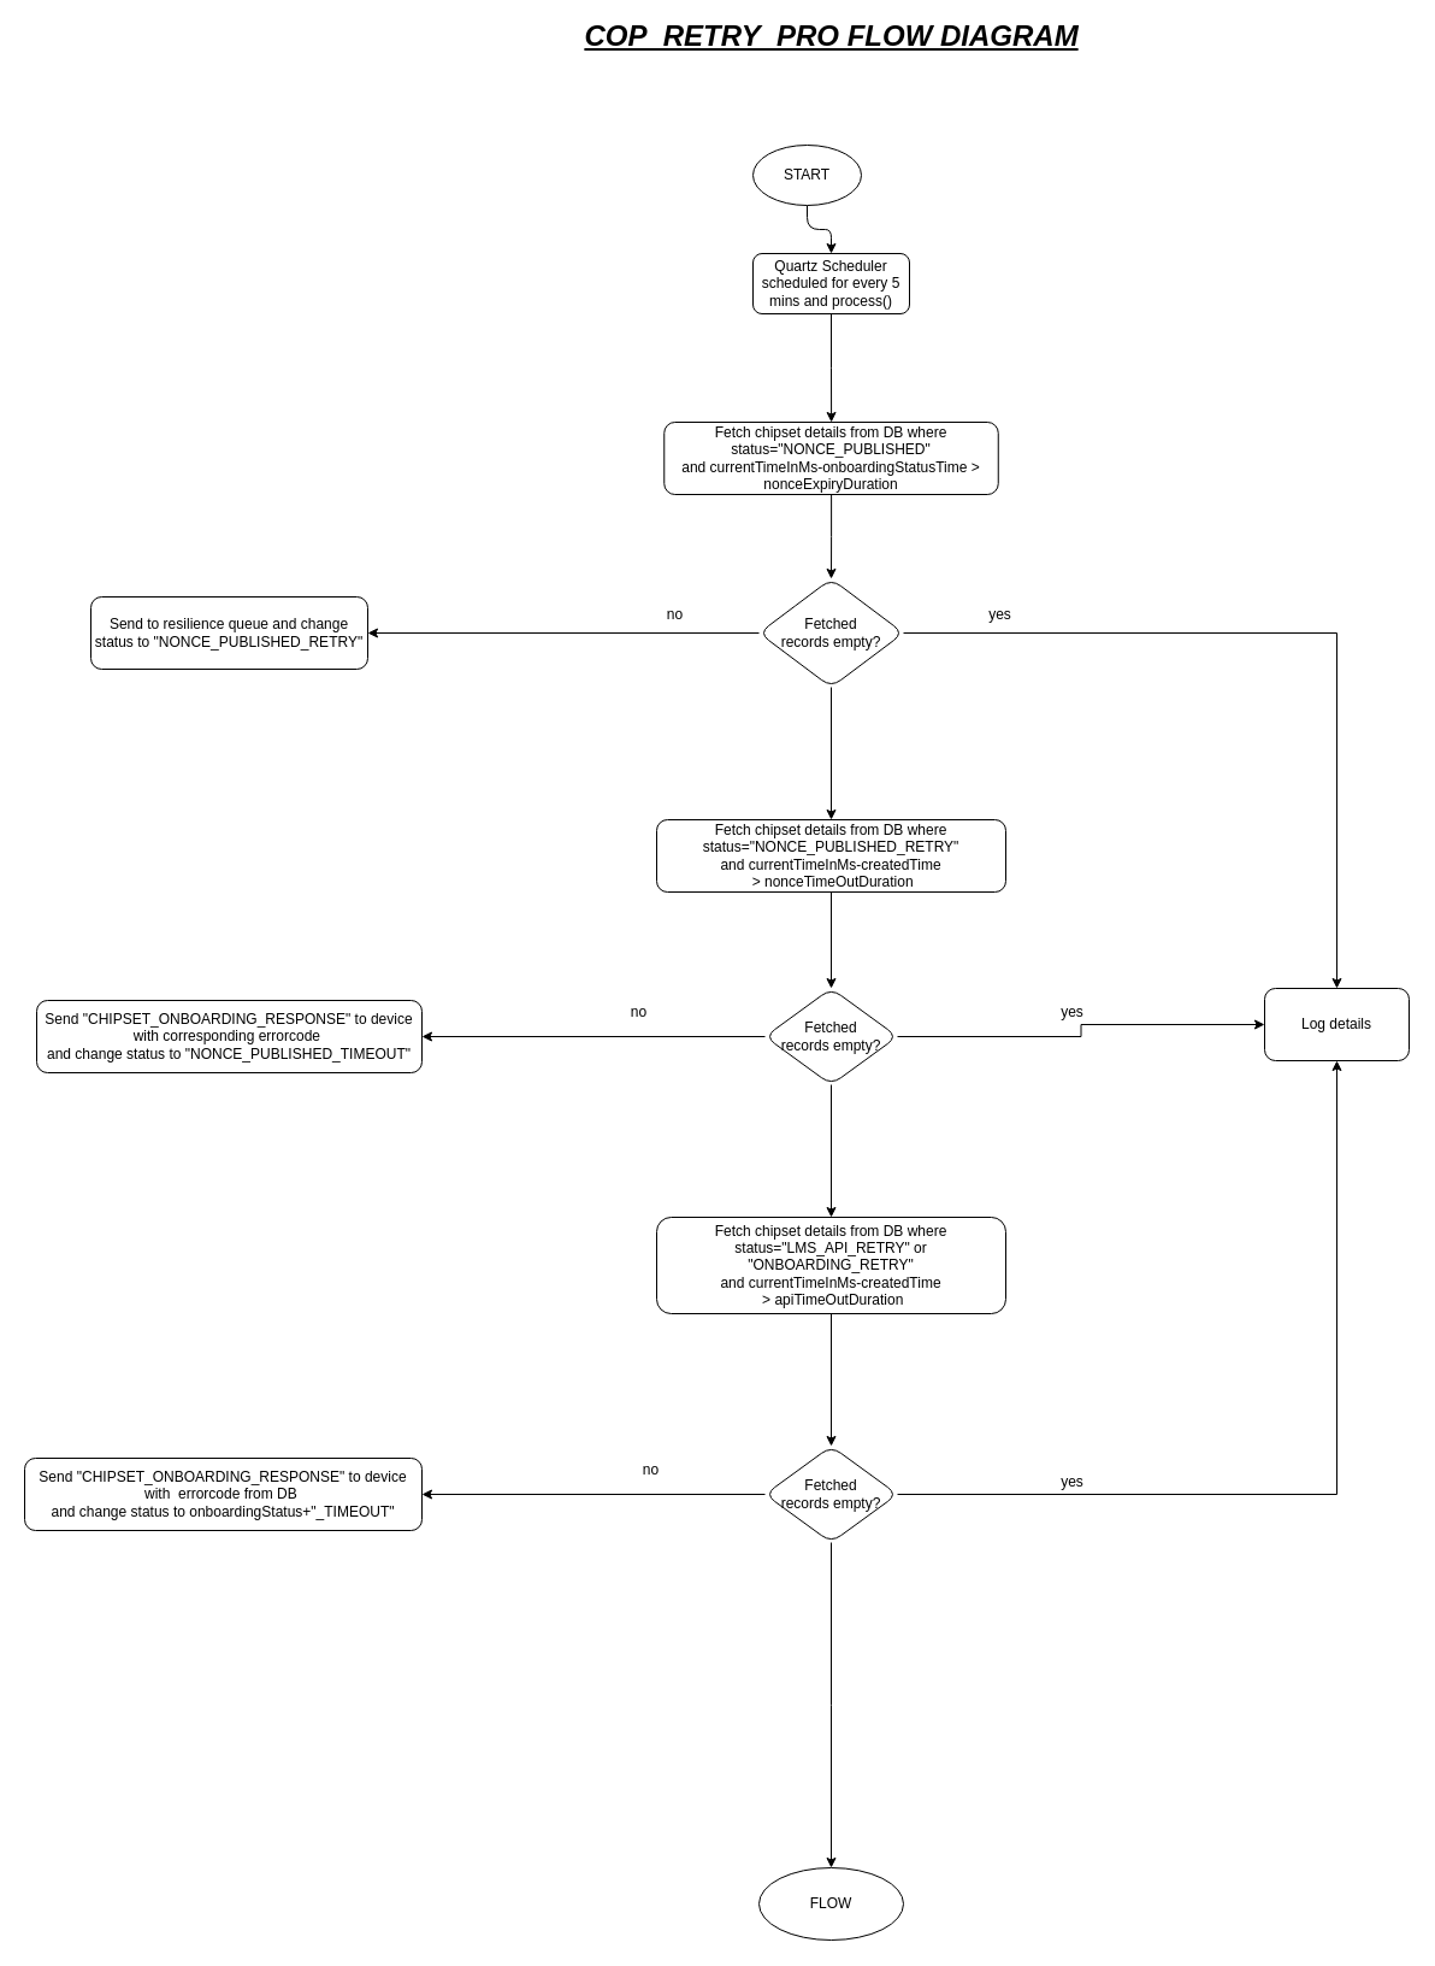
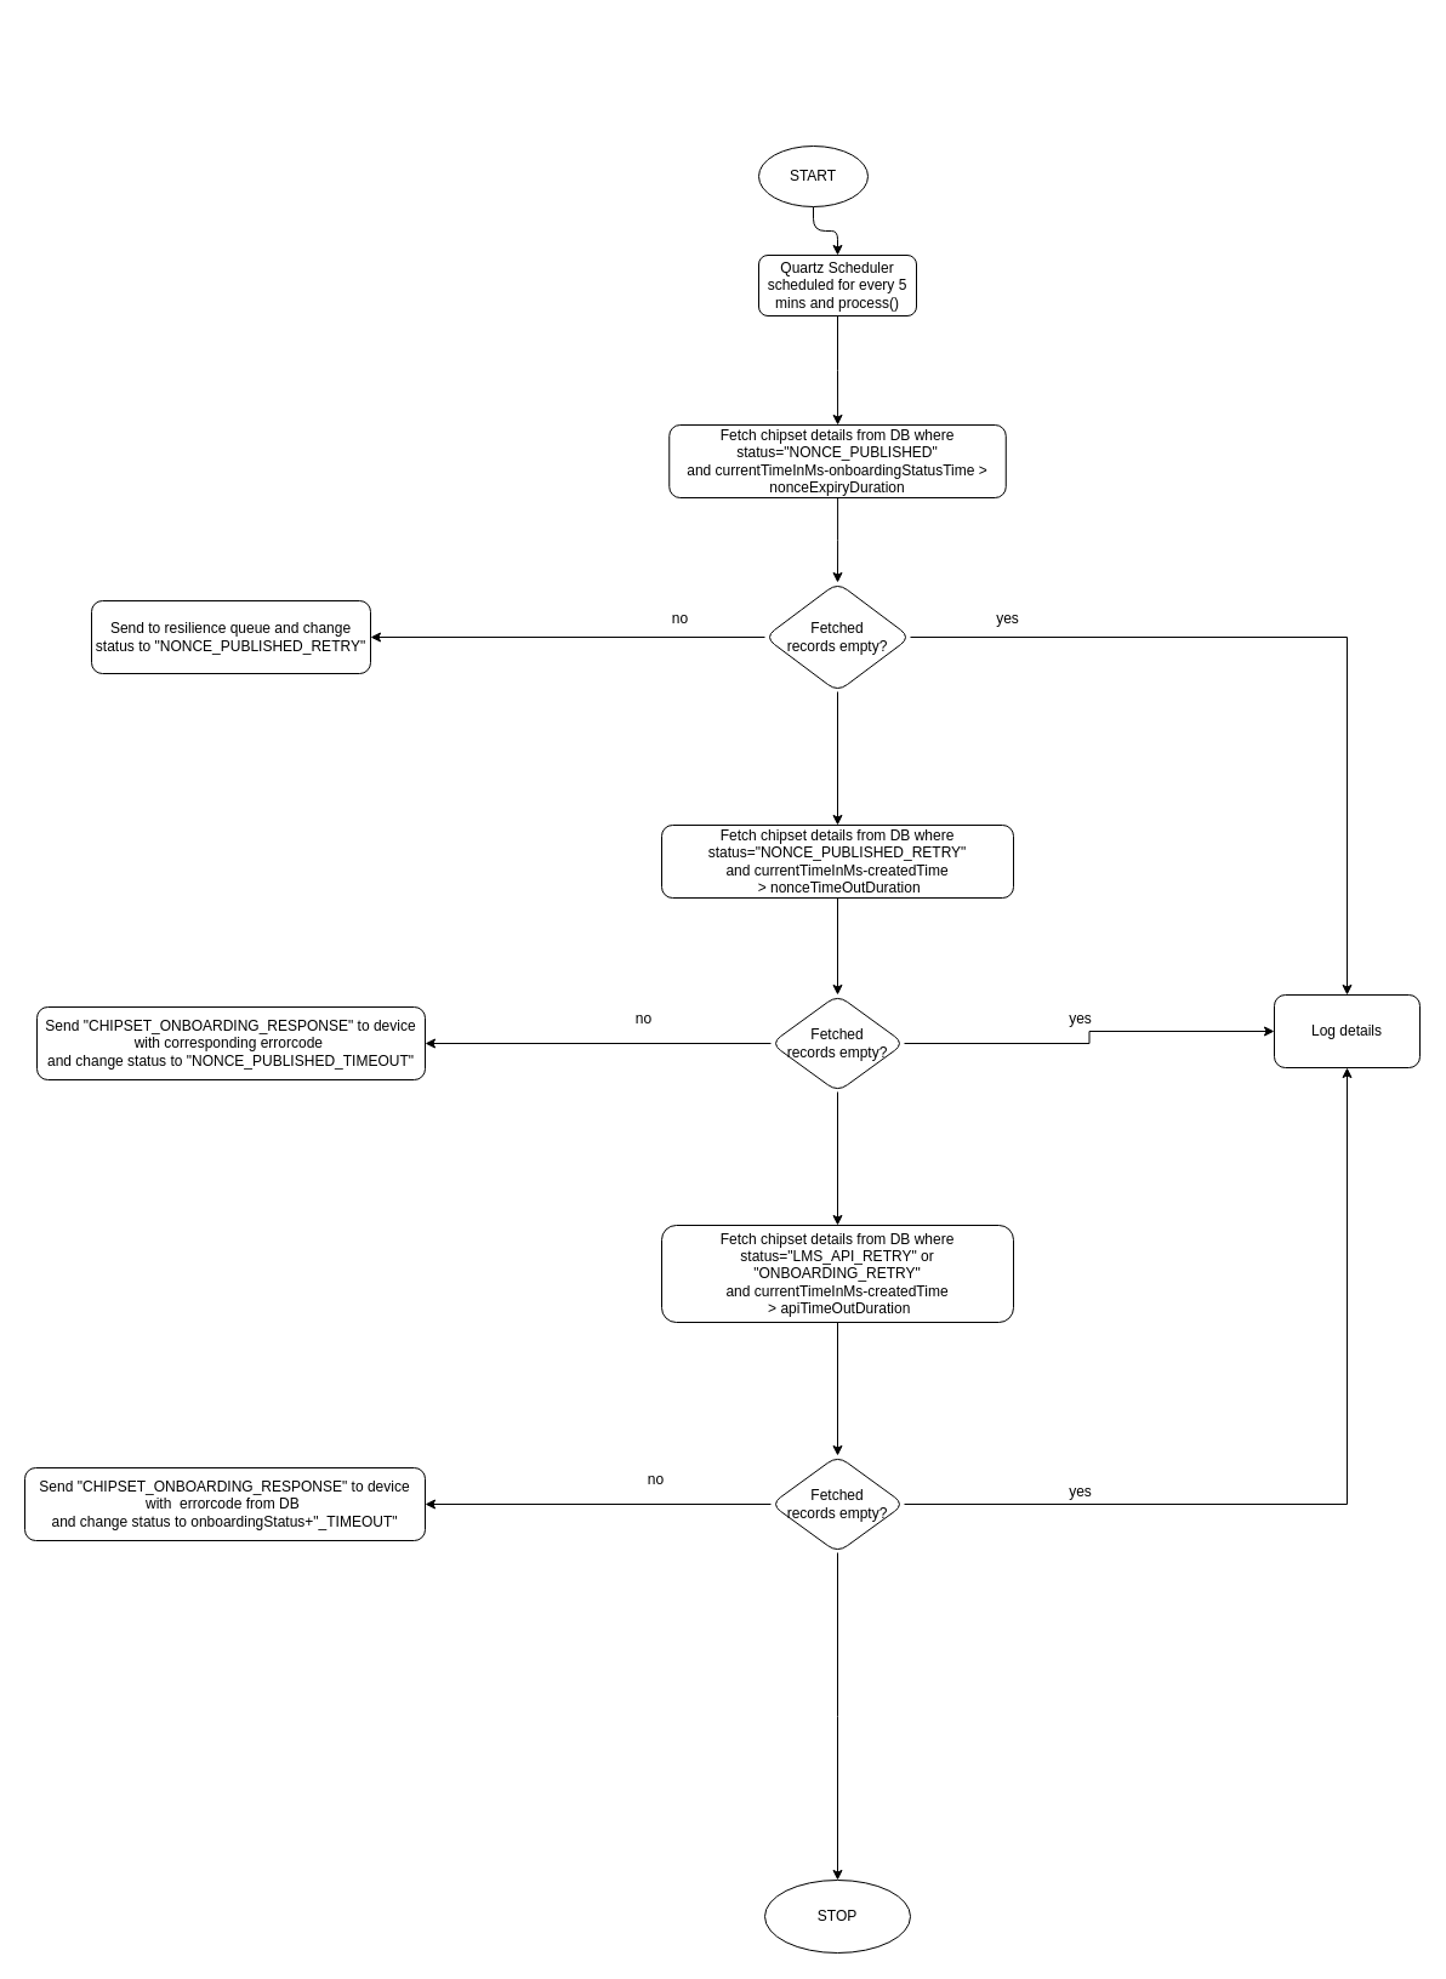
  <mxCell id="0" />
  <mxCell id="1" parent="0" />
  <mxCell id="2" value="" style="edgeStyle=orthogonalEdgeStyle;rounded=0;orthogonalLoop=1;jettySize=auto;html=1;" parent="1" source="3" target="5" edge="1"><mxGeometry relative="1" as="geometry" /></mxCell>
  <mxCell id="3" value="Quartz Scheduler scheduled for every 5 mins and process()" style="rounded=1;whiteSpace=wrap;html=1;fontSize=12;glass=0;strokeWidth=1;shadow=0;" parent="1" vertex="1"><mxGeometry x="625" y="210" width="130" height="50" as="geometry" /></mxCell>
  <mxCell id="4" value="" style="edgeStyle=orthogonalEdgeStyle;rounded=0;orthogonalLoop=1;jettySize=auto;html=1;" parent="1" source="5" target="9" edge="1"><mxGeometry relative="1" as="geometry" /></mxCell>
  <mxCell id="5" value="Fetch chipset details from DB where status=&lt;span&gt;&quot;NONCE_PUBLISHED&quot;&lt;br&gt;and currentTimeInMs-onboardingStatusTime &amp;gt; nonceExpiryDuration&lt;br&gt;&lt;/span&gt;" style="whiteSpace=wrap;html=1;rounded=1;shadow=0;strokeWidth=1;glass=0;" parent="1" vertex="1"><mxGeometry x="551.25" y="350" width="277.5" height="60" as="geometry" /></mxCell>
  <mxCell id="6" value="" style="edgeStyle=orthogonalEdgeStyle;rounded=0;orthogonalLoop=1;jettySize=auto;html=1;" parent="1" source="9" target="11" edge="1"><mxGeometry relative="1" as="geometry" /></mxCell>
  <mxCell id="7" value="" style="edgeStyle=orthogonalEdgeStyle;rounded=0;orthogonalLoop=1;jettySize=auto;html=1;" parent="1" source="9" target="22" edge="1"><mxGeometry relative="1" as="geometry" /></mxCell>
  <mxCell id="8" style="edgeStyle=orthogonalEdgeStyle;rounded=0;orthogonalLoop=1;jettySize=auto;html=1;exitX=0;exitY=0.5;exitDx=0;exitDy=0;entryX=1;entryY=0.5;entryDx=0;entryDy=0;" parent="1" source="9" target="26" edge="1"><mxGeometry relative="1" as="geometry" /></mxCell>
  <mxCell id="9" value="Fetched &lt;br&gt;records empty?" style="rhombus;whiteSpace=wrap;html=1;rounded=1;shadow=0;strokeWidth=1;glass=0;" parent="1" vertex="1"><mxGeometry x="630" y="480" width="120" height="90" as="geometry" /></mxCell>
  <mxCell id="10" value="" style="edgeStyle=orthogonalEdgeStyle;rounded=0;orthogonalLoop=1;jettySize=auto;html=1;" parent="1" source="11" target="15" edge="1"><mxGeometry relative="1" as="geometry" /></mxCell>
  <mxCell id="11" value="&lt;span&gt;Fetch chipset details from DB where status=&lt;/span&gt;&lt;span&gt;&quot;&lt;/span&gt;&lt;span&gt;NONCE_PUBLISHED_RETRY&quot;&lt;/span&gt;&lt;span&gt;&lt;br&gt;&lt;/span&gt;&lt;span&gt;and currentTimeInMs-createdTime&lt;br&gt;&amp;nbsp;&amp;gt; nonceTimeOutDuration&lt;/span&gt;" style="whiteSpace=wrap;html=1;rounded=1;shadow=0;strokeWidth=1;glass=0;" parent="1" vertex="1"><mxGeometry x="545" y="680" width="290" height="60" as="geometry" /></mxCell>
  <mxCell id="12" value="" style="edgeStyle=orthogonalEdgeStyle;rounded=0;orthogonalLoop=1;jettySize=auto;html=1;" parent="1" source="15" target="17" edge="1"><mxGeometry relative="1" as="geometry" /></mxCell>
  <mxCell id="13" style="edgeStyle=orthogonalEdgeStyle;rounded=0;orthogonalLoop=1;jettySize=auto;html=1;exitX=1;exitY=0.5;exitDx=0;exitDy=0;entryX=0;entryY=0.5;entryDx=0;entryDy=0;" parent="1" source="15" target="22" edge="1"><mxGeometry relative="1" as="geometry"><mxPoint x="1150" y="859.857" as="targetPoint" /></mxGeometry></mxCell>
  <mxCell id="14" value="" style="edgeStyle=orthogonalEdgeStyle;rounded=0;orthogonalLoop=1;jettySize=auto;html=1;" parent="1" source="15" target="28" edge="1"><mxGeometry relative="1" as="geometry" /></mxCell>
  <mxCell id="15" value="&lt;span&gt;Fetched&lt;/span&gt;&lt;br&gt;&lt;span&gt;records empty?&lt;/span&gt;" style="rhombus;whiteSpace=wrap;html=1;rounded=1;shadow=0;strokeWidth=1;glass=0;" parent="1" vertex="1"><mxGeometry x="635" y="820" width="110" height="80" as="geometry" /></mxCell>
  <mxCell id="16" value="" style="edgeStyle=orthogonalEdgeStyle;rounded=0;orthogonalLoop=1;jettySize=auto;html=1;" parent="1" source="17" target="21" edge="1"><mxGeometry relative="1" as="geometry" /></mxCell>
  <mxCell id="17" value="&lt;span&gt;Fetch chipset details from DB where status=&lt;/span&gt;&lt;span&gt;&quot;&lt;/span&gt;&lt;span&gt;LMS_API_RETRY&lt;/span&gt;&lt;span&gt;&quot; or &quot;&lt;/span&gt;&lt;span&gt;ONBOARDING_RETRY&quot;&lt;/span&gt;&lt;span&gt;&lt;br&gt;&lt;/span&gt;&lt;span&gt;and currentTimeInMs-createdTime&lt;br&gt;&amp;nbsp;&amp;gt;&amp;nbsp;&lt;/span&gt;apiTimeOutDuration" style="whiteSpace=wrap;html=1;rounded=1;shadow=0;strokeWidth=1;glass=0;" parent="1" vertex="1"><mxGeometry x="545" y="1010" width="290" height="80" as="geometry" /></mxCell>
  <mxCell id="18" value="" style="edgeStyle=orthogonalEdgeStyle;rounded=0;orthogonalLoop=1;jettySize=auto;html=1;" parent="1" source="21" edge="1"><mxGeometry relative="1" as="geometry"><mxPoint x="690" y="1550" as="targetPoint" /></mxGeometry></mxCell>
  <mxCell id="19" style="edgeStyle=orthogonalEdgeStyle;rounded=0;orthogonalLoop=1;jettySize=auto;html=1;exitX=1;exitY=0.5;exitDx=0;exitDy=0;entryX=0.5;entryY=1;entryDx=0;entryDy=0;" parent="1" source="21" target="22" edge="1"><mxGeometry relative="1" as="geometry" /></mxCell>
  <mxCell id="20" value="" style="edgeStyle=orthogonalEdgeStyle;rounded=0;orthogonalLoop=1;jettySize=auto;html=1;" parent="1" source="21" target="30" edge="1"><mxGeometry relative="1" as="geometry" /></mxCell>
  <mxCell id="21" value="&lt;span&gt;Fetched&lt;/span&gt;&lt;br&gt;&lt;span&gt;records empty?&lt;/span&gt;" style="rhombus;whiteSpace=wrap;html=1;rounded=1;shadow=0;strokeWidth=1;glass=0;" parent="1" vertex="1"><mxGeometry x="635" y="1200" width="110" height="80" as="geometry" /></mxCell>
  <mxCell id="22" value="Log details" style="whiteSpace=wrap;html=1;rounded=1;shadow=0;strokeWidth=1;glass=0;" parent="1" vertex="1"><mxGeometry x="1050" y="820" width="120" height="60" as="geometry" /></mxCell>
  <mxCell id="23" value="yes" style="text;html=1;align=center;verticalAlign=middle;resizable=0;points=[];autosize=1;strokeColor=none;fillColor=none;" parent="1" vertex="1"><mxGeometry x="815" y="500" width="30" height="20" as="geometry" /></mxCell>
  <mxCell id="24" value="yes" style="text;html=1;align=center;verticalAlign=middle;resizable=0;points=[];autosize=1;strokeColor=none;fillColor=none;" parent="1" vertex="1"><mxGeometry x="875" y="830" width="30" height="20" as="geometry" /></mxCell>
  <mxCell id="25" value="yes" style="text;html=1;align=center;verticalAlign=middle;resizable=0;points=[];autosize=1;strokeColor=none;fillColor=none;" parent="1" vertex="1"><mxGeometry x="875" y="1220" width="30" height="20" as="geometry" /></mxCell>
  <mxCell id="26" value="Send to resilience queue and change status to &quot;&lt;span&gt;NONCE_PUBLISHED_RETRY&lt;/span&gt;&lt;span&gt;&quot;&lt;/span&gt;" style="whiteSpace=wrap;html=1;rounded=1;shadow=0;strokeWidth=1;glass=0;" parent="1" vertex="1"><mxGeometry x="75" y="495" width="230" height="60" as="geometry" /></mxCell>
  <mxCell id="27" value="no" style="text;html=1;align=center;verticalAlign=middle;resizable=0;points=[];autosize=1;strokeColor=none;fillColor=none;" parent="1" vertex="1"><mxGeometry x="545" y="500" width="30" height="20" as="geometry" /></mxCell>
  <mxCell id="28" value="Send&amp;nbsp;&lt;span&gt;&quot;CHIPSET_ONBOARDING_RESPONSE&quot; to device with corresponding errorcode&amp;nbsp;&lt;br&gt;and change status to &quot;&lt;/span&gt;&lt;span&gt;NONCE_PUBLISHED_TIMEOUT&quot;&lt;/span&gt;" style="whiteSpace=wrap;html=1;rounded=1;shadow=0;strokeWidth=1;glass=0;" parent="1" vertex="1"><mxGeometry x="30" y="830" width="320" height="60" as="geometry" /></mxCell>
  <mxCell id="29" value="no" style="text;html=1;align=center;verticalAlign=middle;resizable=0;points=[];autosize=1;strokeColor=none;fillColor=none;" parent="1" vertex="1"><mxGeometry x="515" y="830" width="30" height="20" as="geometry" /></mxCell>
  <mxCell id="30" value="&lt;span&gt;Send&amp;nbsp;&lt;/span&gt;&lt;span&gt;&quot;CHIPSET_ONBOARDING_RESPONSE&quot; to device with&amp;nbsp; errorcode from DB&amp;nbsp;&lt;br&gt;and change status to onboardingStatus+&quot;&lt;/span&gt;&lt;span&gt;_TIMEOUT&quot;&lt;/span&gt;" style="whiteSpace=wrap;html=1;rounded=1;shadow=0;strokeWidth=1;glass=0;" parent="1" vertex="1"><mxGeometry x="20" y="1210" width="330" height="60" as="geometry" /></mxCell>
- <mxCell id="31" value="&lt;font style=&quot;font-size: 24px&quot;&gt;&lt;b&gt;&lt;i&gt;&lt;u&gt;COP_RETRY_PRO FLOW DIAGRAM&lt;/u&gt;&lt;/i&gt;&lt;/b&gt;&lt;/font&gt;" style="text;html=1;align=center;verticalAlign=middle;resizable=0;points=[];autosize=1;strokeColor=none;fillColor=none;" parent="1" vertex="1"><mxGeometry x="475" y="20" width="430" height="20" as="geometry" /></mxCell>
  <mxCell id="32" value="no" style="text;html=1;align=center;verticalAlign=middle;resizable=0;points=[];autosize=1;strokeColor=none;fillColor=none;" parent="1" vertex="1"><mxGeometry x="525" y="1210" width="30" height="20" as="geometry" /></mxCell>
- <mxCell id="33" value="FLOW" style="ellipse;whiteSpace=wrap;html=1;rounded=1;shadow=0;strokeWidth=1;glass=0;" vertex="1" parent="1"><mxGeometry x="630" y="1550" width="120" height="60" as="geometry" /></mxCell>
+ <mxCell id="33" value="STOP" style="ellipse;whiteSpace=wrap;html=1;rounded=1;shadow=0;strokeWidth=1;glass=0;" vertex="1" parent="1"><mxGeometry x="630" y="1550" width="120" height="60" as="geometry" /></mxCell>
  <mxCell id="34" value="" style="edgeStyle=orthogonalEdgeStyle;curved=0;rounded=1;sketch=0;orthogonalLoop=1;jettySize=auto;html=1;" edge="1" parent="1" source="35" target="3"><mxGeometry relative="1" as="geometry" /></mxCell>
  <mxCell id="35" value="START" style="ellipse;whiteSpace=wrap;html=1;rounded=1;shadow=0;strokeWidth=1;glass=0;" vertex="1" parent="1"><mxGeometry x="625" y="120" width="90" height="50" as="geometry" /></mxCell>
